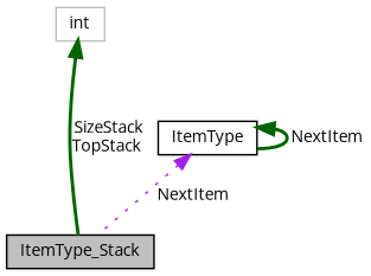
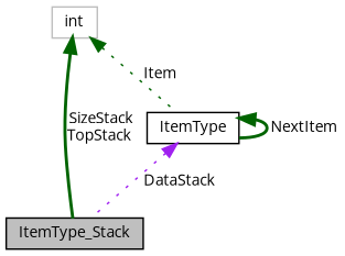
  digraph {
    fontname="Open Sans"
    node [color=black fillcolor=white fontname="Open Sans" fontsize=10 shape=record style=filled]
    edge [color=darkgreen dir=back fontname="Open Sans" fontsize=10 labelfontname=Helvetica labelfontsize=10 style=bold]
    n1 [fillcolor=grey75 fontcolor=black height=0.2 label=ItemType_Stack width=0.4]
    n2 [color=grey75 height=0.2 label=int width=0.4]
    n3 [height=0.2 label=ItemType width=0.4]
    n2 -> n1 [label=" SizeStack\nTopStack"]
-   n3 -> n1 [color=purple label=" NextItem" style=dotted]
+   n2 -> n3 [label=" Item" style=dotted]
+   n3 -> n1 [color=purple label=" DataStack" style=dotted]
    n3 -> n3 [label=" NextItem"]
  }
